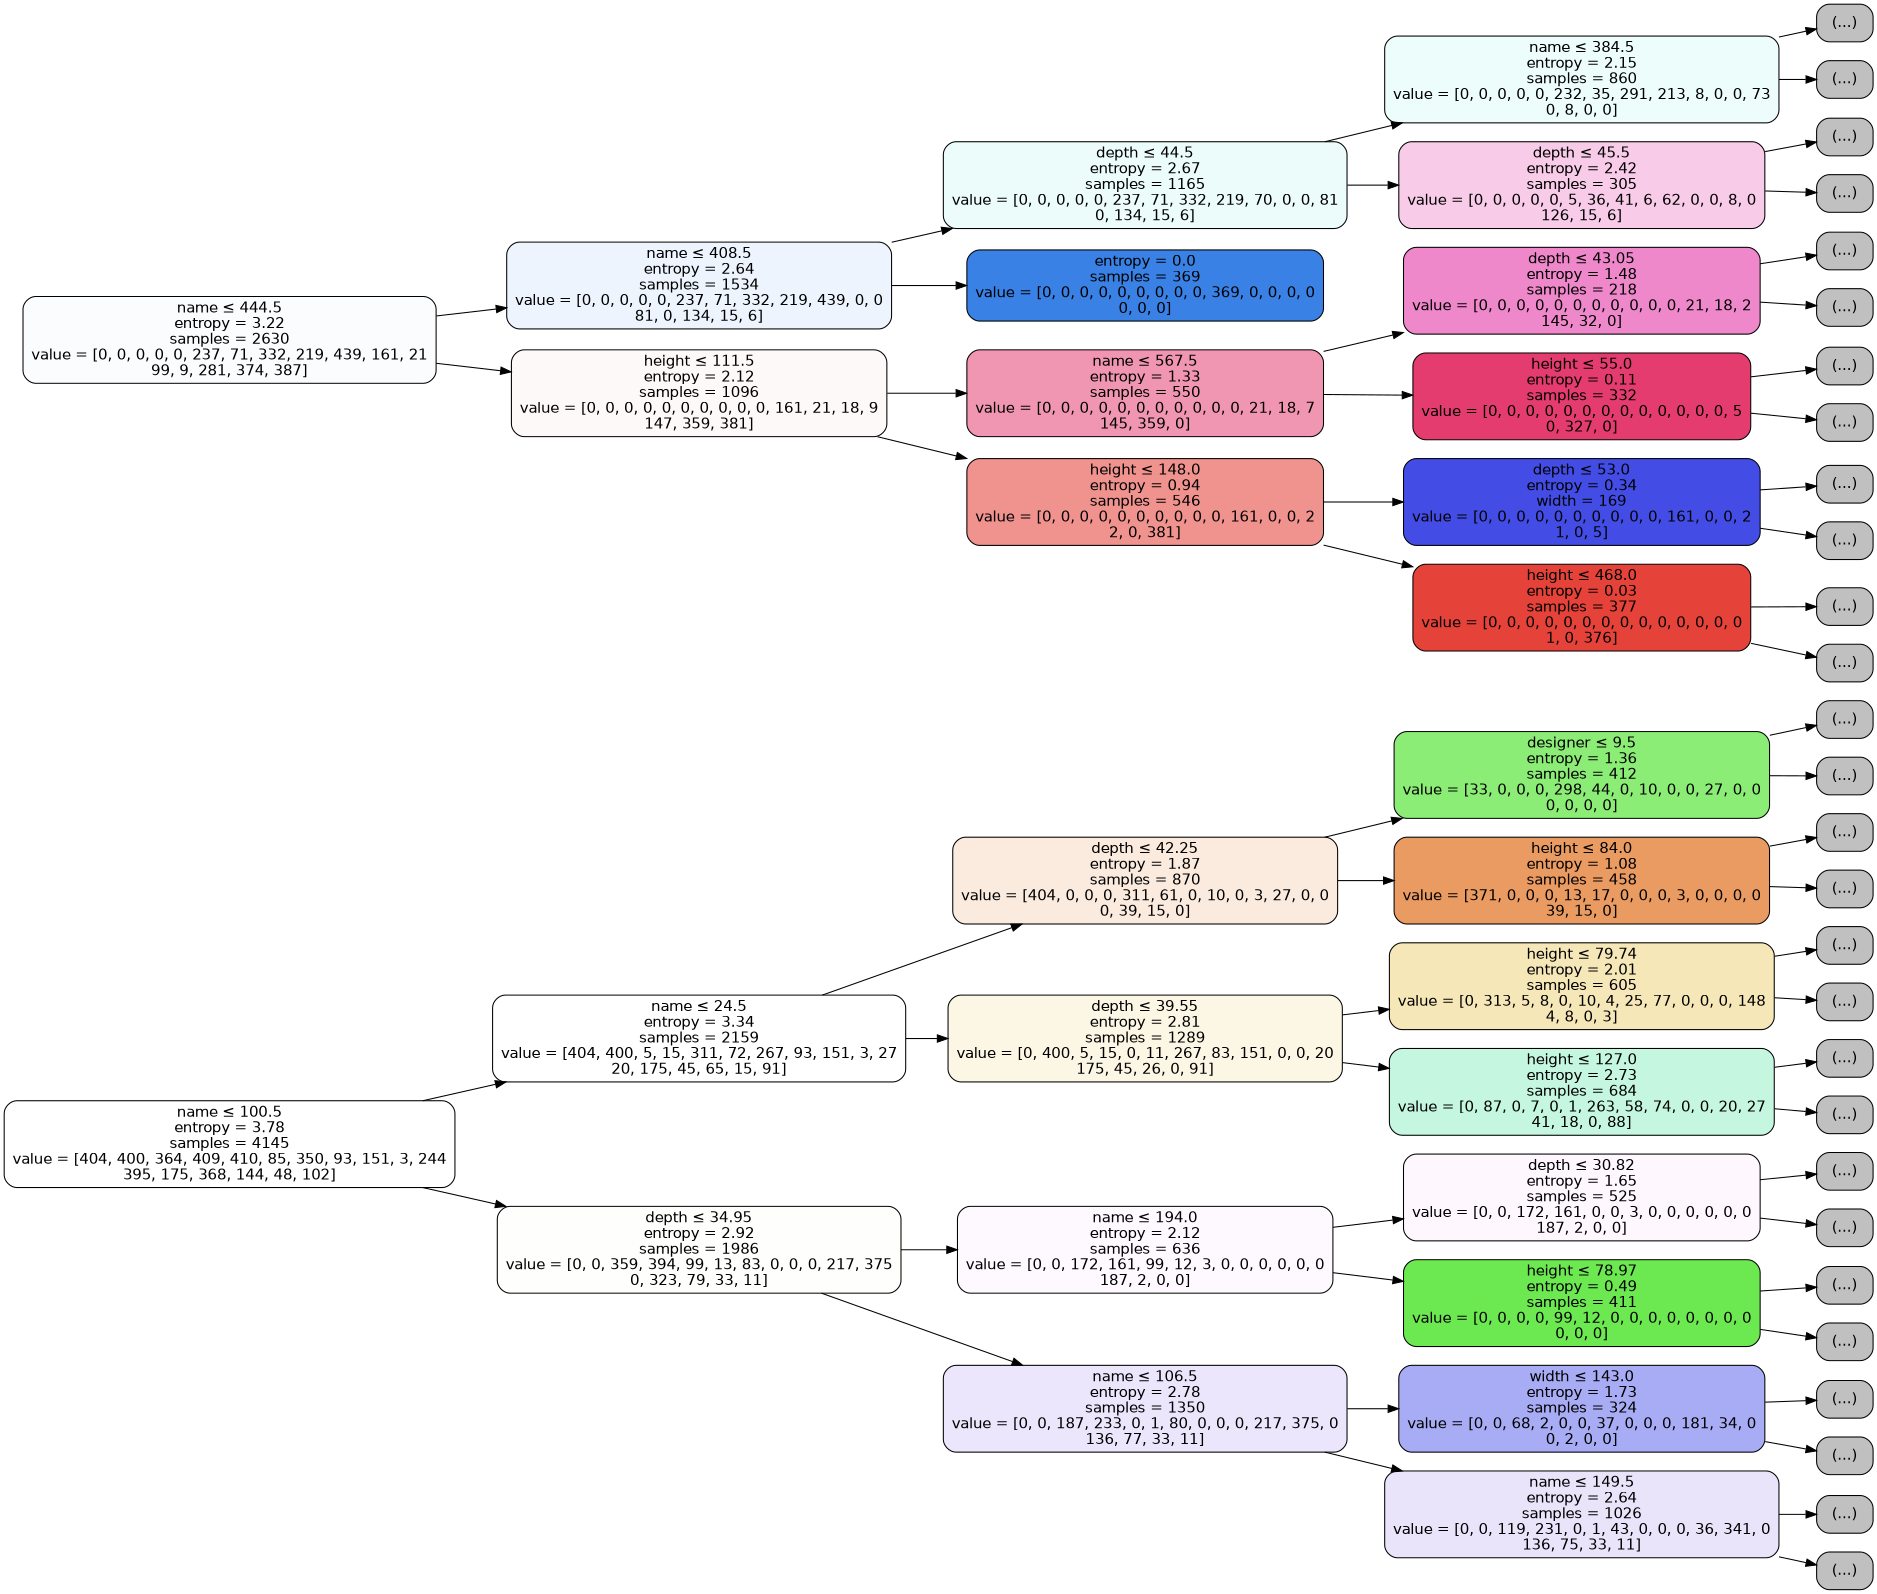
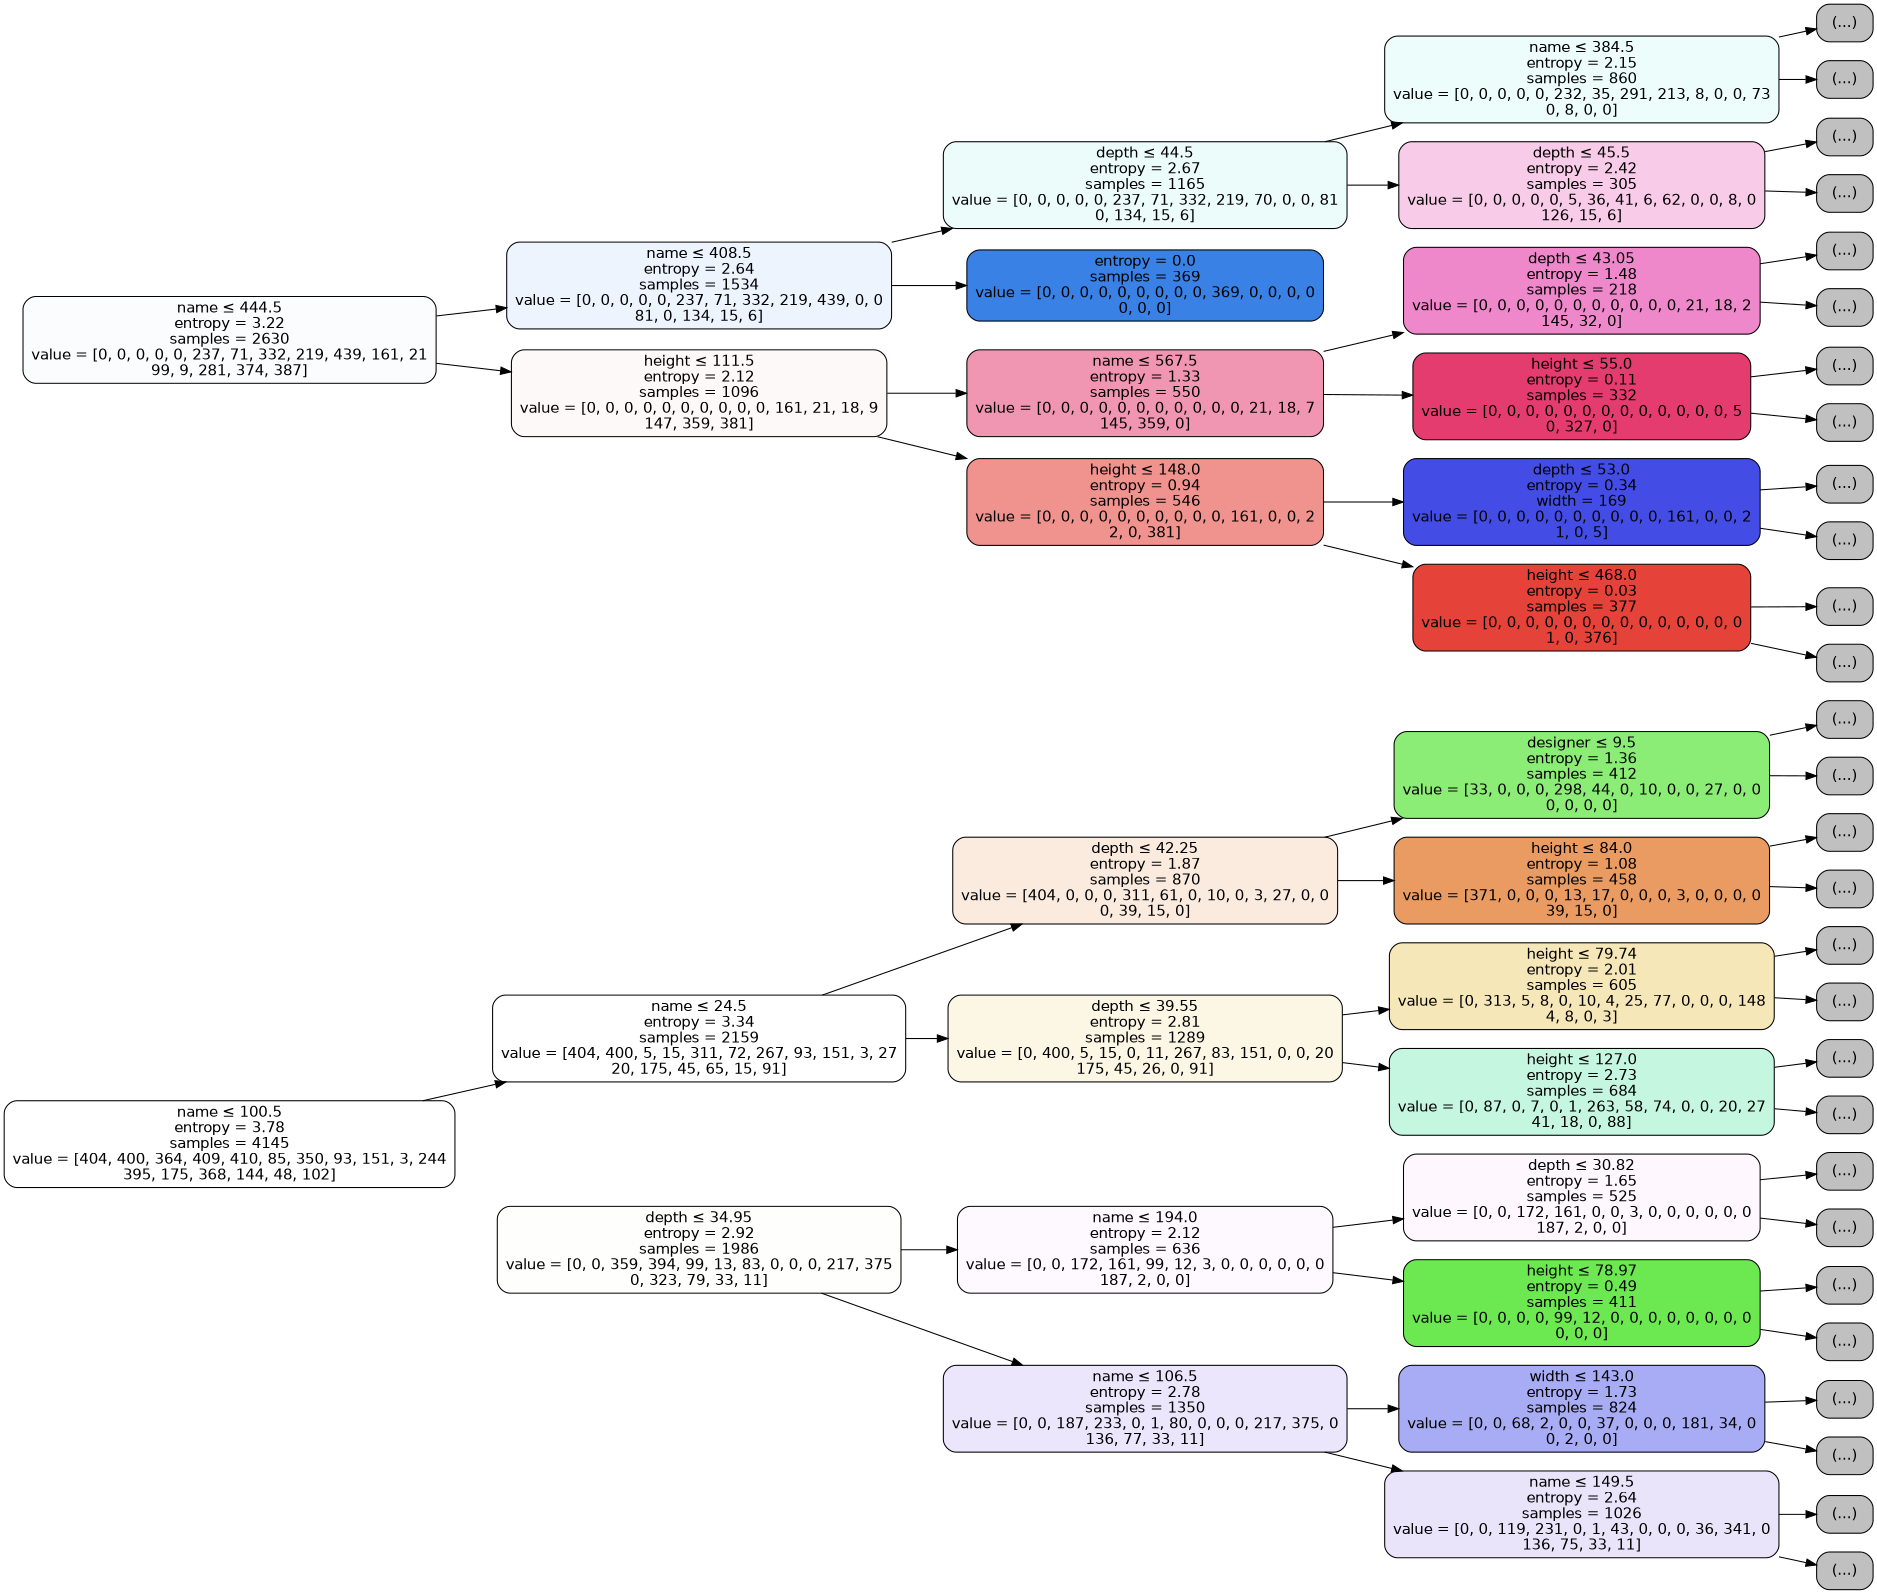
  digraph {
    rankdir=LR
    node [color=black fillcolor="#C0C0C0" fontname=helvetica shape=box style="filled, rounded"]
    edge [fontname=helvetica]
    n1 [fillcolor="#ffffff" label=<name &le; 100.5<br/>entropy = 3.78<br/>samples = 4145<br/>value = [404, 400, 364, 409, 410, 85, 350, 93, 151, 3, 244<br/>395, 175, 368, 144, 48, 102]>]
    n2 [fillcolor="#ffffff" label=<name &le; 24.5<br/>entropy = 3.34<br/>samples = 2159<br/>value = [404, 400, 5, 15, 311, 72, 267, 93, 151, 3, 27<br/>20, 175, 45, 65, 15, 91]>]
    n3 [fillcolor="#fefffd" label=<depth &le; 34.95<br/>entropy = 2.92<br/>samples = 1986<br/>value = [0, 0, 359, 394, 99, 13, 83, 0, 0, 0, 217, 375<br/>0, 323, 79, 33, 11]>]
    n4 [fillcolor="#fafcfe" label=<name &le; 444.5<br/>entropy = 3.22<br/>samples = 2630<br/>value = [0, 0, 0, 0, 0, 237, 71, 332, 219, 439, 161, 21<br/>99, 9, 281, 374, 387]>]
    n5 [fillcolor="#edf4fd" label=<name &le; 408.5<br/>entropy = 2.64<br/>samples = 1534<br/>value = [0, 0, 0, 0, 0, 237, 71, 332, 219, 439, 0, 0<br/>81, 0, 134, 15, 6]>]
    n6 [fillcolor="#fef9f9" label=<height &le; 111.5<br/>entropy = 2.12<br/>samples = 1096<br/>value = [0, 0, 0, 0, 0, 0, 0, 0, 0, 0, 161, 21, 18, 9<br/>147, 359, 381]>]
    n7 [fillcolor="#fbeade" label=<depth &le; 42.25<br/>entropy = 1.87<br/>samples = 870<br/>value = [404, 0, 0, 0, 311, 61, 0, 10, 0, 3, 27, 0, 0<br/>0, 39, 15, 0]>]
    n8 [fillcolor="#fcf6e5" label=<depth &le; 39.55<br/>entropy = 2.81<br/>samples = 1289<br/>value = [0, 400, 5, 15, 0, 11, 267, 83, 151, 0, 0, 20<br/>175, 45, 26, 0, 91]>]
    n9 [fillcolor="#fef9fe" label=<name &le; 194.0<br/>entropy = 2.12<br/>samples = 636<br/>value = [0, 0, 172, 161, 99, 12, 3, 0, 0, 0, 0, 0, 0<br/>187, 2, 0, 0]>]
    n10 [fillcolor="#ece6fc" label=<name &le; 106.5<br/>entropy = 2.78<br/>samples = 1350<br/>value = [0, 0, 187, 233, 0, 1, 80, 0, 0, 0, 217, 375, 0<br/>136, 77, 33, 11]>]
    n11 [fillcolor="#8ced76" label=<designer &le; 9.5<br/>entropy = 1.36<br/>samples = 412<br/>value = [33, 0, 0, 0, 298, 44, 0, 10, 0, 0, 27, 0, 0<br/>0, 0, 0, 0]>]
    n12 [fillcolor="#ea9b62" label=<height &le; 84.0<br/>entropy = 1.08<br/>samples = 458<br/>value = [371, 0, 0, 0, 13, 17, 0, 0, 0, 3, 0, 0, 0, 0<br/>39, 15, 0]>]
    n13 [fillcolor="#f6e7b8" label=<height &le; 79.74<br/>entropy = 2.01<br/>samples = 605<br/>value = [0, 313, 5, 8, 0, 10, 4, 25, 77, 0, 0, 0, 148<br/>4, 8, 0, 3]>]
    n14 [fillcolor="#c5f7e0" label=<height &le; 127.0<br/>entropy = 2.73<br/>samples = 684<br/>value = [0, 87, 0, 7, 0, 1, 263, 58, 74, 0, 0, 20, 27<br/>41, 18, 0, 88]>]
    n15 [label="(...)"]
    n16 [label="(...)"]
    n17 [label="(...)"]
    n18 [label="(...)"]
    n19 [label="(...)"]
    n20 [label="(...)"]
    n21 [label="(...)"]
    n22 [label="(...)"]
    n23 [fillcolor="#fef7fe" label=<depth &le; 30.82<br/>entropy = 1.65<br/>samples = 525<br/>value = [0, 0, 172, 161, 0, 0, 3, 0, 0, 0, 0, 0, 0<br/>187, 2, 0, 0]>]
    n24 [fillcolor="#6ce851" label=<height &le; 78.97<br/>entropy = 0.49<br/>samples = 411<br/>value = [0, 0, 0, 0, 99, 12, 0, 0, 0, 0, 0, 0, 0, 0<br/>0, 0, 0]>]
-   n25 [fillcolor="#a8acf4" label=<width &le; 143.0<br/>entropy = 1.73<br/>samples = 324<br/>value = [0, 0, 68, 2, 0, 0, 37, 0, 0, 0, 181, 34, 0<br/>0, 2, 0, 0]>]
+   n25 [fillcolor="#a8acf4" label=<width &le; 143.0<br/>entropy = 1.73<br/>samples = 824<br/>value = [0, 0, 68, 2, 0, 0, 37, 0, 0, 0, 181, 34, 0<br/>0, 2, 0, 0]>]
    n26 [fillcolor="#eae4fb" label=<name &le; 149.5<br/>entropy = 2.64<br/>samples = 1026<br/>value = [0, 0, 119, 231, 0, 1, 43, 0, 0, 0, 36, 341, 0<br/>136, 75, 33, 11]>]
    n27 [label="(...)"]
    n28 [label="(...)"]
    n29 [label="(...)"]
    n30 [label="(...)"]
    n31 [label="(...)"]
    n32 [label="(...)"]
    n33 [label="(...)"]
    n34 [label="(...)"]
    n35 [fillcolor="#ebfcfa" label=<depth &le; 44.5<br/>entropy = 2.67<br/>samples = 1165<br/>value = [0, 0, 0, 0, 0, 237, 71, 332, 219, 70, 0, 0, 81<br/>0, 134, 15, 6]>]
    n36 [fillcolor="#3981e5" label=<entropy = 0.0<br/>samples = 369<br/>value = [0, 0, 0, 0, 0, 0, 0, 0, 0, 369, 0, 0, 0, 0<br/>0, 0, 0]>]
    n37 [fillcolor="#f196b2" label=<name &le; 567.5<br/>entropy = 1.33<br/>samples = 550<br/>value = [0, 0, 0, 0, 0, 0, 0, 0, 0, 0, 0, 21, 18, 7<br/>145, 359, 0]>]
    n38 [fillcolor="#f0928e" label=<height &le; 148.0<br/>entropy = 0.94<br/>samples = 546<br/>value = [0, 0, 0, 0, 0, 0, 0, 0, 0, 0, 161, 0, 0, 2<br/>2, 0, 381]>]
    n39 [fillcolor="#ecfdfb" label=<name &le; 384.5<br/>entropy = 2.15<br/>samples = 860<br/>value = [0, 0, 0, 0, 0, 232, 35, 291, 213, 8, 0, 0, 73<br/>0, 8, 0, 0]>]
    n40 [fillcolor="#f8cbe8" label=<depth &le; 45.5<br/>entropy = 2.42<br/>samples = 305<br/>value = [0, 0, 0, 0, 0, 5, 36, 41, 6, 62, 0, 0, 8, 0<br/>126, 15, 6]>]
    n41 [label="(...)"]
    n42 [label="(...)"]
    n43 [label="(...)"]
    n44 [label="(...)"]
    n45 [fillcolor="#ef87cb" label=<depth &le; 43.05<br/>entropy = 1.48<br/>samples = 218<br/>value = [0, 0, 0, 0, 0, 0, 0, 0, 0, 0, 0, 21, 18, 2<br/>145, 32, 0]>]
    n46 [fillcolor="#e53c6f" label=<height &le; 55.0<br/>entropy = 0.11<br/>samples = 332<br/>value = [0, 0, 0, 0, 0, 0, 0, 0, 0, 0, 0, 0, 0, 5<br/>0, 327, 0]>]
    n47 [fillcolor="#434de6" label=<depth &le; 53.0<br/>entropy = 0.34<br/>width = 169<br/>value = [0, 0, 0, 0, 0, 0, 0, 0, 0, 0, 161, 0, 0, 2<br/>1, 0, 5]>]
    n48 [fillcolor="#e5423a" label=<height &le; 468.0<br/>entropy = 0.03<br/>samples = 377<br/>value = [0, 0, 0, 0, 0, 0, 0, 0, 0, 0, 0, 0, 0, 0<br/>1, 0, 376]>]
    n49 [label="(...)"]
    n50 [label="(...)"]
    n51 [label="(...)"]
    n52 [label="(...)"]
    n53 [label="(...)"]
    n54 [label="(...)"]
    n55 [label="(...)"]
    n56 [label="(...)"]
    n1 -> n2
-   n1 -> n3
    n2 -> n7
    n2 -> n8
    n3 -> n9
    n3 -> n10
    n4 -> n5
    n4 -> n6
    n5 -> n35
    n5 -> n36
    n6 -> n37
    n6 -> n38
    n7 -> n11
    n7 -> n12
    n8 -> n13
    n8 -> n14
    n9 -> n23
    n9 -> n24
    n10 -> n25
    n10 -> n26
    n11 -> n15
    n11 -> n16
    n12 -> n17
    n12 -> n18
    n13 -> n19
    n13 -> n20
    n14 -> n21
    n14 -> n22
    n23 -> n27
    n23 -> n28
    n24 -> n29
    n24 -> n30
    n25 -> n31
    n25 -> n32
    n26 -> n33
    n26 -> n34
    n35 -> n39
    n35 -> n40
    n37 -> n45
    n37 -> n46
    n38 -> n47
    n38 -> n48
    n39 -> n41
    n39 -> n42
    n40 -> n43
    n40 -> n44
    n45 -> n49
    n45 -> n50
    n46 -> n51
    n46 -> n52
    n47 -> n53
    n47 -> n54
    n48 -> n55
    n48 -> n56
  }
